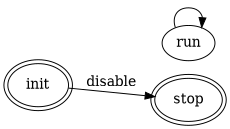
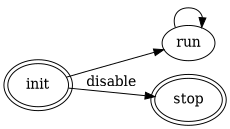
  digraph {
    rankdir=LR
    node [peripheries=2]
    run [peripheries=""]
    init
    stop
    run -> run
+   init -> run
    init -> stop [label=disable]
  }
